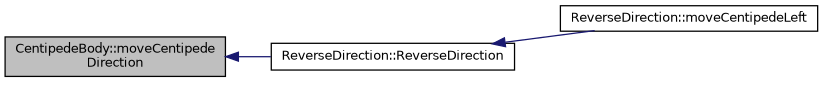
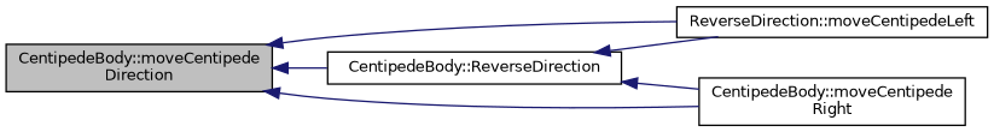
  digraph {
    rankdir=LR
    node [color=black fillcolor=white fontname=Helvetica fontsize=10 shape=record style=filled]
    edge [color=midnightblue dir=back fontname=Helvetica fontsize=10 labelfontname=Helvetica labelfontsize=10 style=solid]
    n1 [fillcolor=grey75 fontcolor=black height=0.2 label="CentipedeBody::moveCentipede\lDirection" width=0.4]
    n2 [height=0.2 label="ReverseDirection::moveCentipedeLeft" width=0.4]
-   n4 [height=0.2 label="ReverseDirection::ReverseDirection" width=0.4]
+   n3 [height=0.2 label="CentipedeBody::moveCentipede\lRight" width=0.4]
+   n4 [height=0.2 label="CentipedeBody::ReverseDirection" width=0.4]
+   n1 -> n2
+   n1 -> n3
    n1 -> n4
    n4 -> n2
+   n4 -> n3
  }
